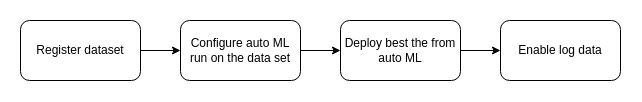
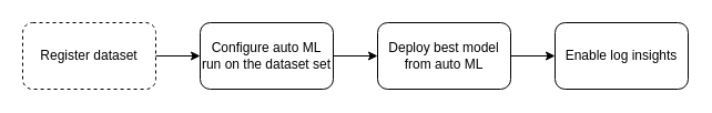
  <mxCell id="0" />
  <mxCell id="1" parent="0" />
- <mxCell id="2" value="Register dataset" style="rounded=1;whiteSpace=wrap;html=1;" vertex="1" parent="1"><mxGeometry x="20" y="20" width="120" height="60" as="geometry" /></mxCell>
+ <mxCell id="2" value="Register dataset" style="rounded=1;whiteSpace=wrap;html=1;dashed=1;" vertex="1" parent="1"><mxGeometry x="20" y="20" width="120" height="60" as="geometry" /></mxCell>
  <mxCell id="3" value="" style="endArrow=classic;html=1;exitX=1;exitY=0.5;exitDx=0;exitDy=0;" edge="1" parent="1" source="2"><mxGeometry width="50" height="50" relative="1" as="geometry"><mxPoint x="370" y="80" as="sourcePoint" /><mxPoint x="180" y="50" as="targetPoint" /><Array as="points" /></mxGeometry></mxCell>
  <mxCell id="4" value="" style="edgeStyle=orthogonalEdgeStyle;rounded=0;orthogonalLoop=1;jettySize=auto;html=1;entryX=0;entryY=0.75;entryDx=0;entryDy=0;" edge="1" parent="1" source="5" target="5"><mxGeometry relative="1" as="geometry"><Array as="points"><mxPoint x="190" y="50" /></Array></mxGeometry></mxCell>
- <mxCell id="5" value="Configure auto ML run on the data set" style="rounded=1;whiteSpace=wrap;html=1;" vertex="1" parent="1"><mxGeometry x="180" y="20" width="120" height="60" as="geometry" /></mxCell>
+ <mxCell id="5" value="Configure auto ML run on the dataset set" style="rounded=1;whiteSpace=wrap;html=1;" vertex="1" parent="1"><mxGeometry x="180" y="20" width="120" height="60" as="geometry" /></mxCell>
  <mxCell id="6" value="" style="endArrow=classic;html=1;exitX=1;exitY=0.5;exitDx=0;exitDy=0;" edge="1" parent="1" source="5"><mxGeometry width="50" height="50" relative="1" as="geometry"><mxPoint x="150" y="60" as="sourcePoint" /><mxPoint x="340" y="50" as="targetPoint" /><Array as="points" /></mxGeometry></mxCell>
- <mxCell id="7" value="Deploy best the from auto ML" style="rounded=1;whiteSpace=wrap;html=1;" vertex="1" parent="1"><mxGeometry x="340" y="20" width="120" height="60" as="geometry" /></mxCell>
+ <mxCell id="7" value="Deploy best model from auto ML" style="rounded=1;whiteSpace=wrap;html=1;" vertex="1" parent="1"><mxGeometry x="340" y="20" width="120" height="60" as="geometry" /></mxCell>
  <mxCell id="8" value="" style="endArrow=classic;html=1;" edge="1" parent="1" source="7"><mxGeometry width="50" height="50" relative="1" as="geometry"><mxPoint x="480" y="100" as="sourcePoint" /><mxPoint x="500" y="50" as="targetPoint" /></mxGeometry></mxCell>
- <mxCell id="9" value="Enable log data" style="rounded=1;whiteSpace=wrap;html=1;" vertex="1" parent="1"><mxGeometry x="500" y="20" width="120" height="60" as="geometry" /></mxCell>
+ <mxCell id="9" value="Enable log insights" style="rounded=1;whiteSpace=wrap;html=1;" vertex="1" parent="1"><mxGeometry x="500" y="20" width="120" height="60" as="geometry" /></mxCell>
